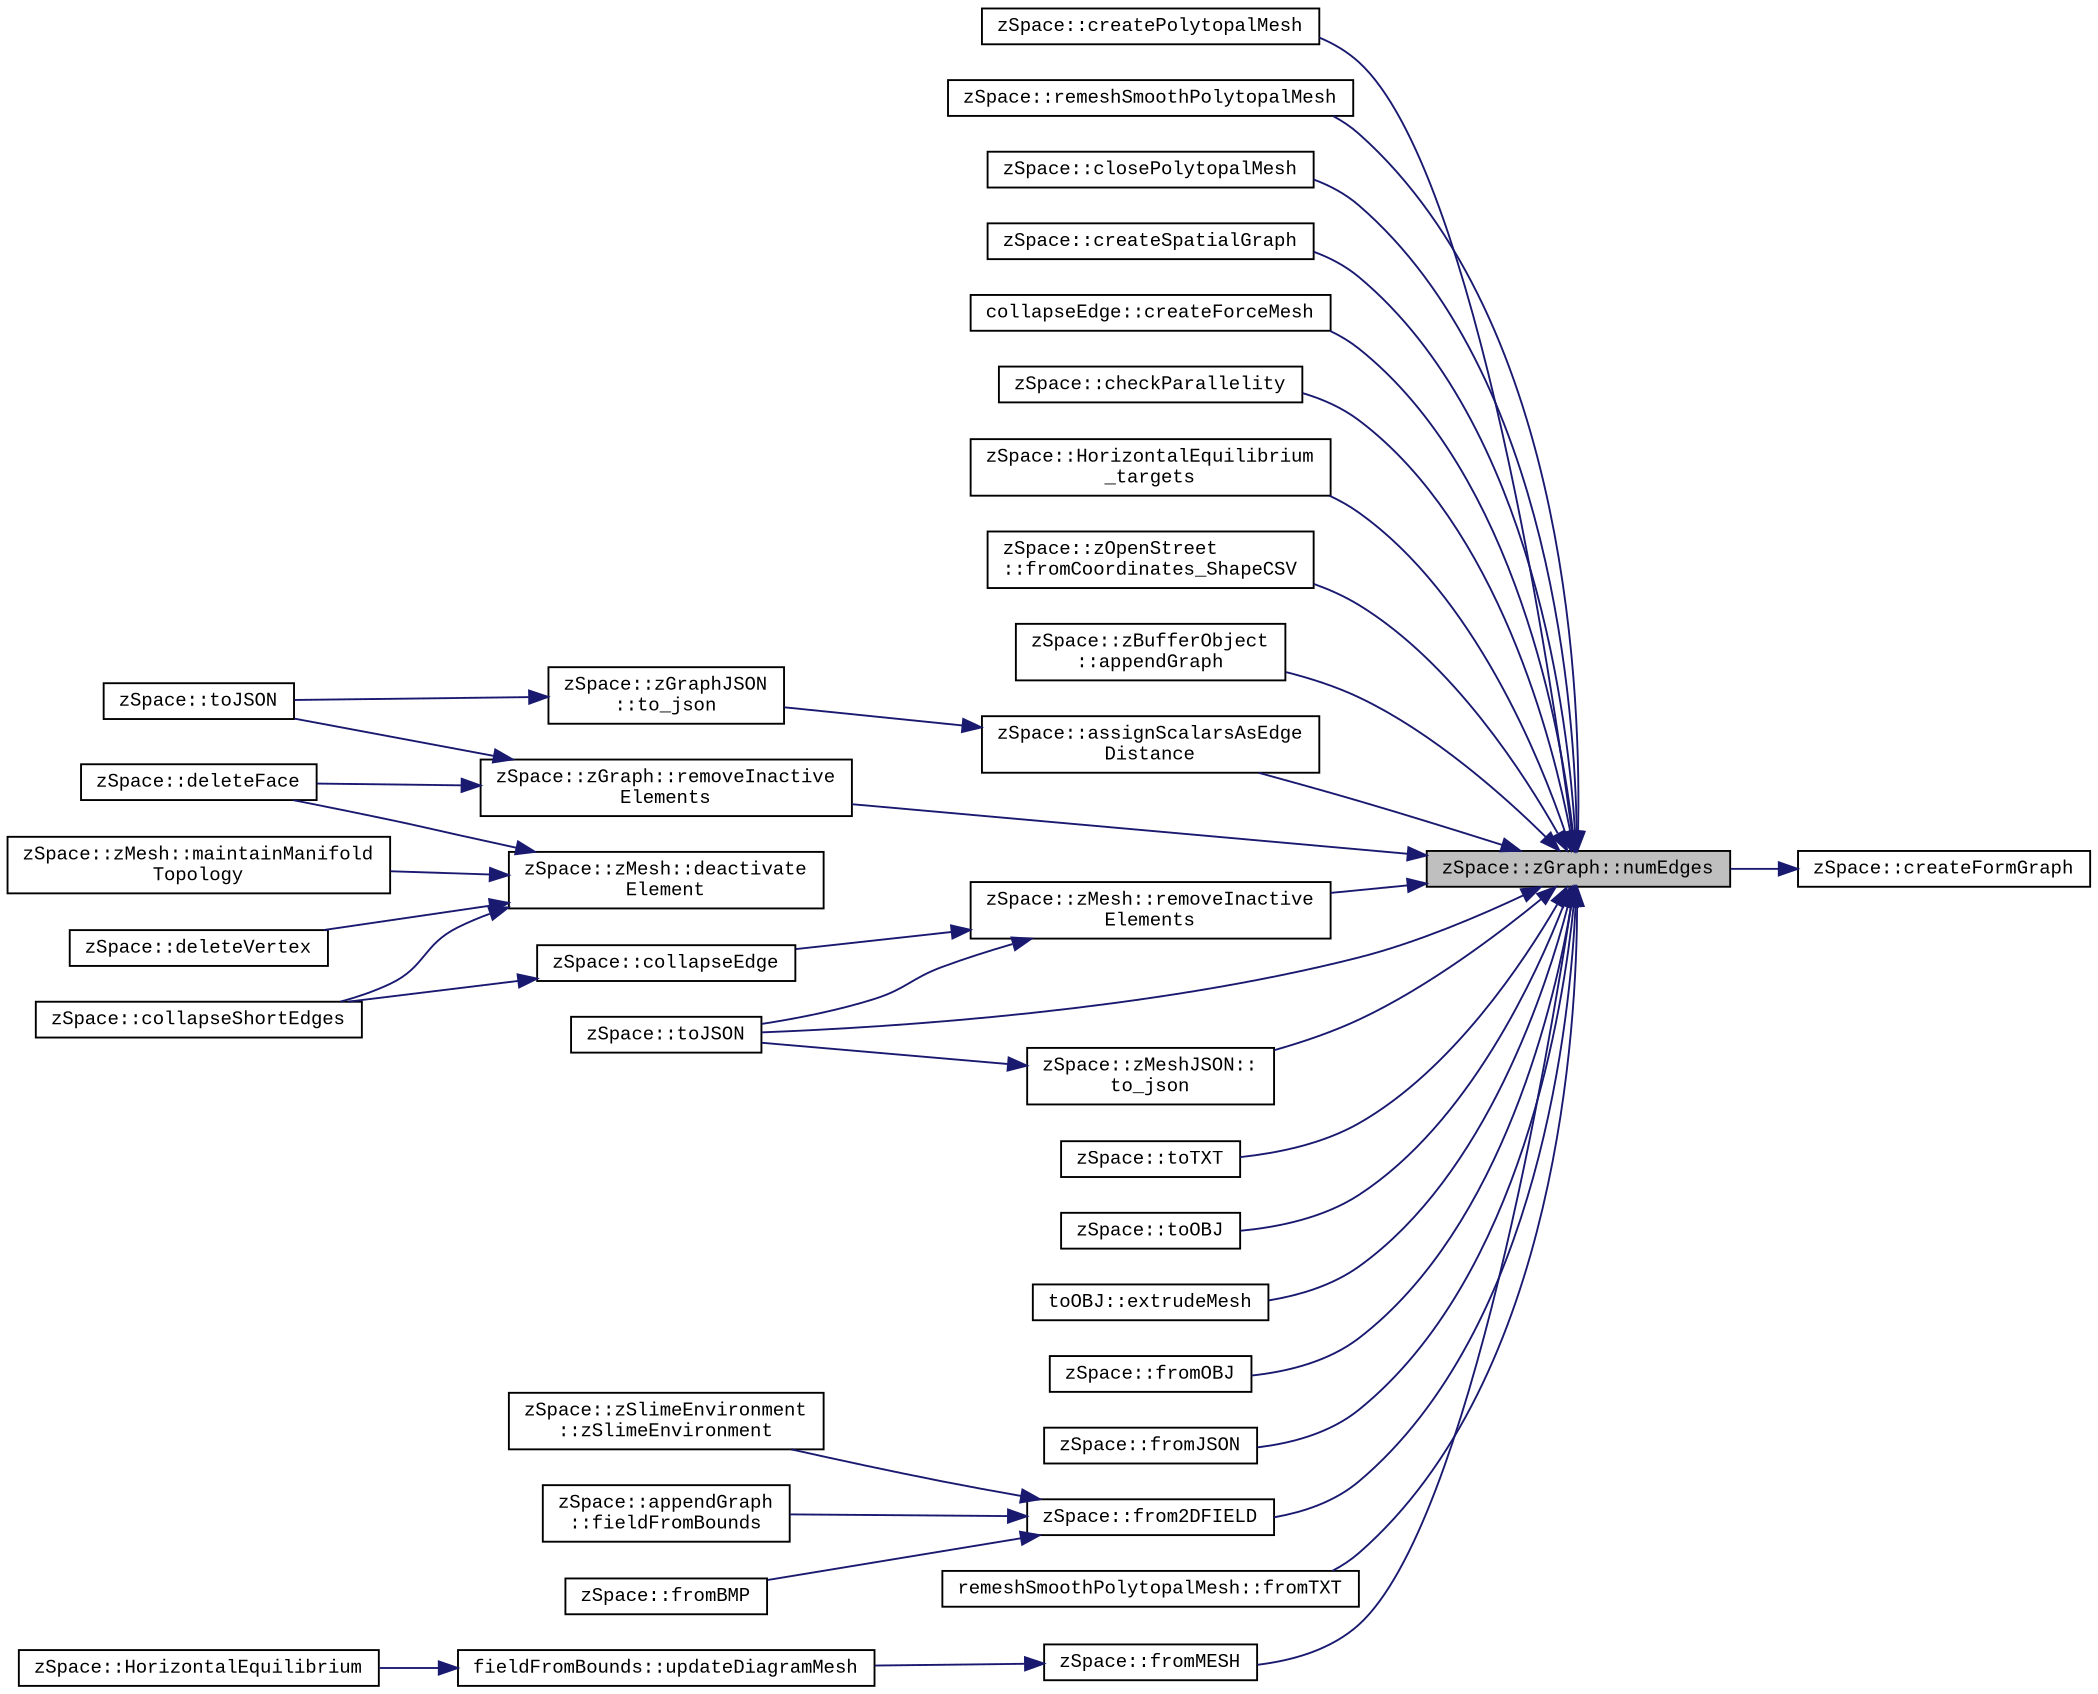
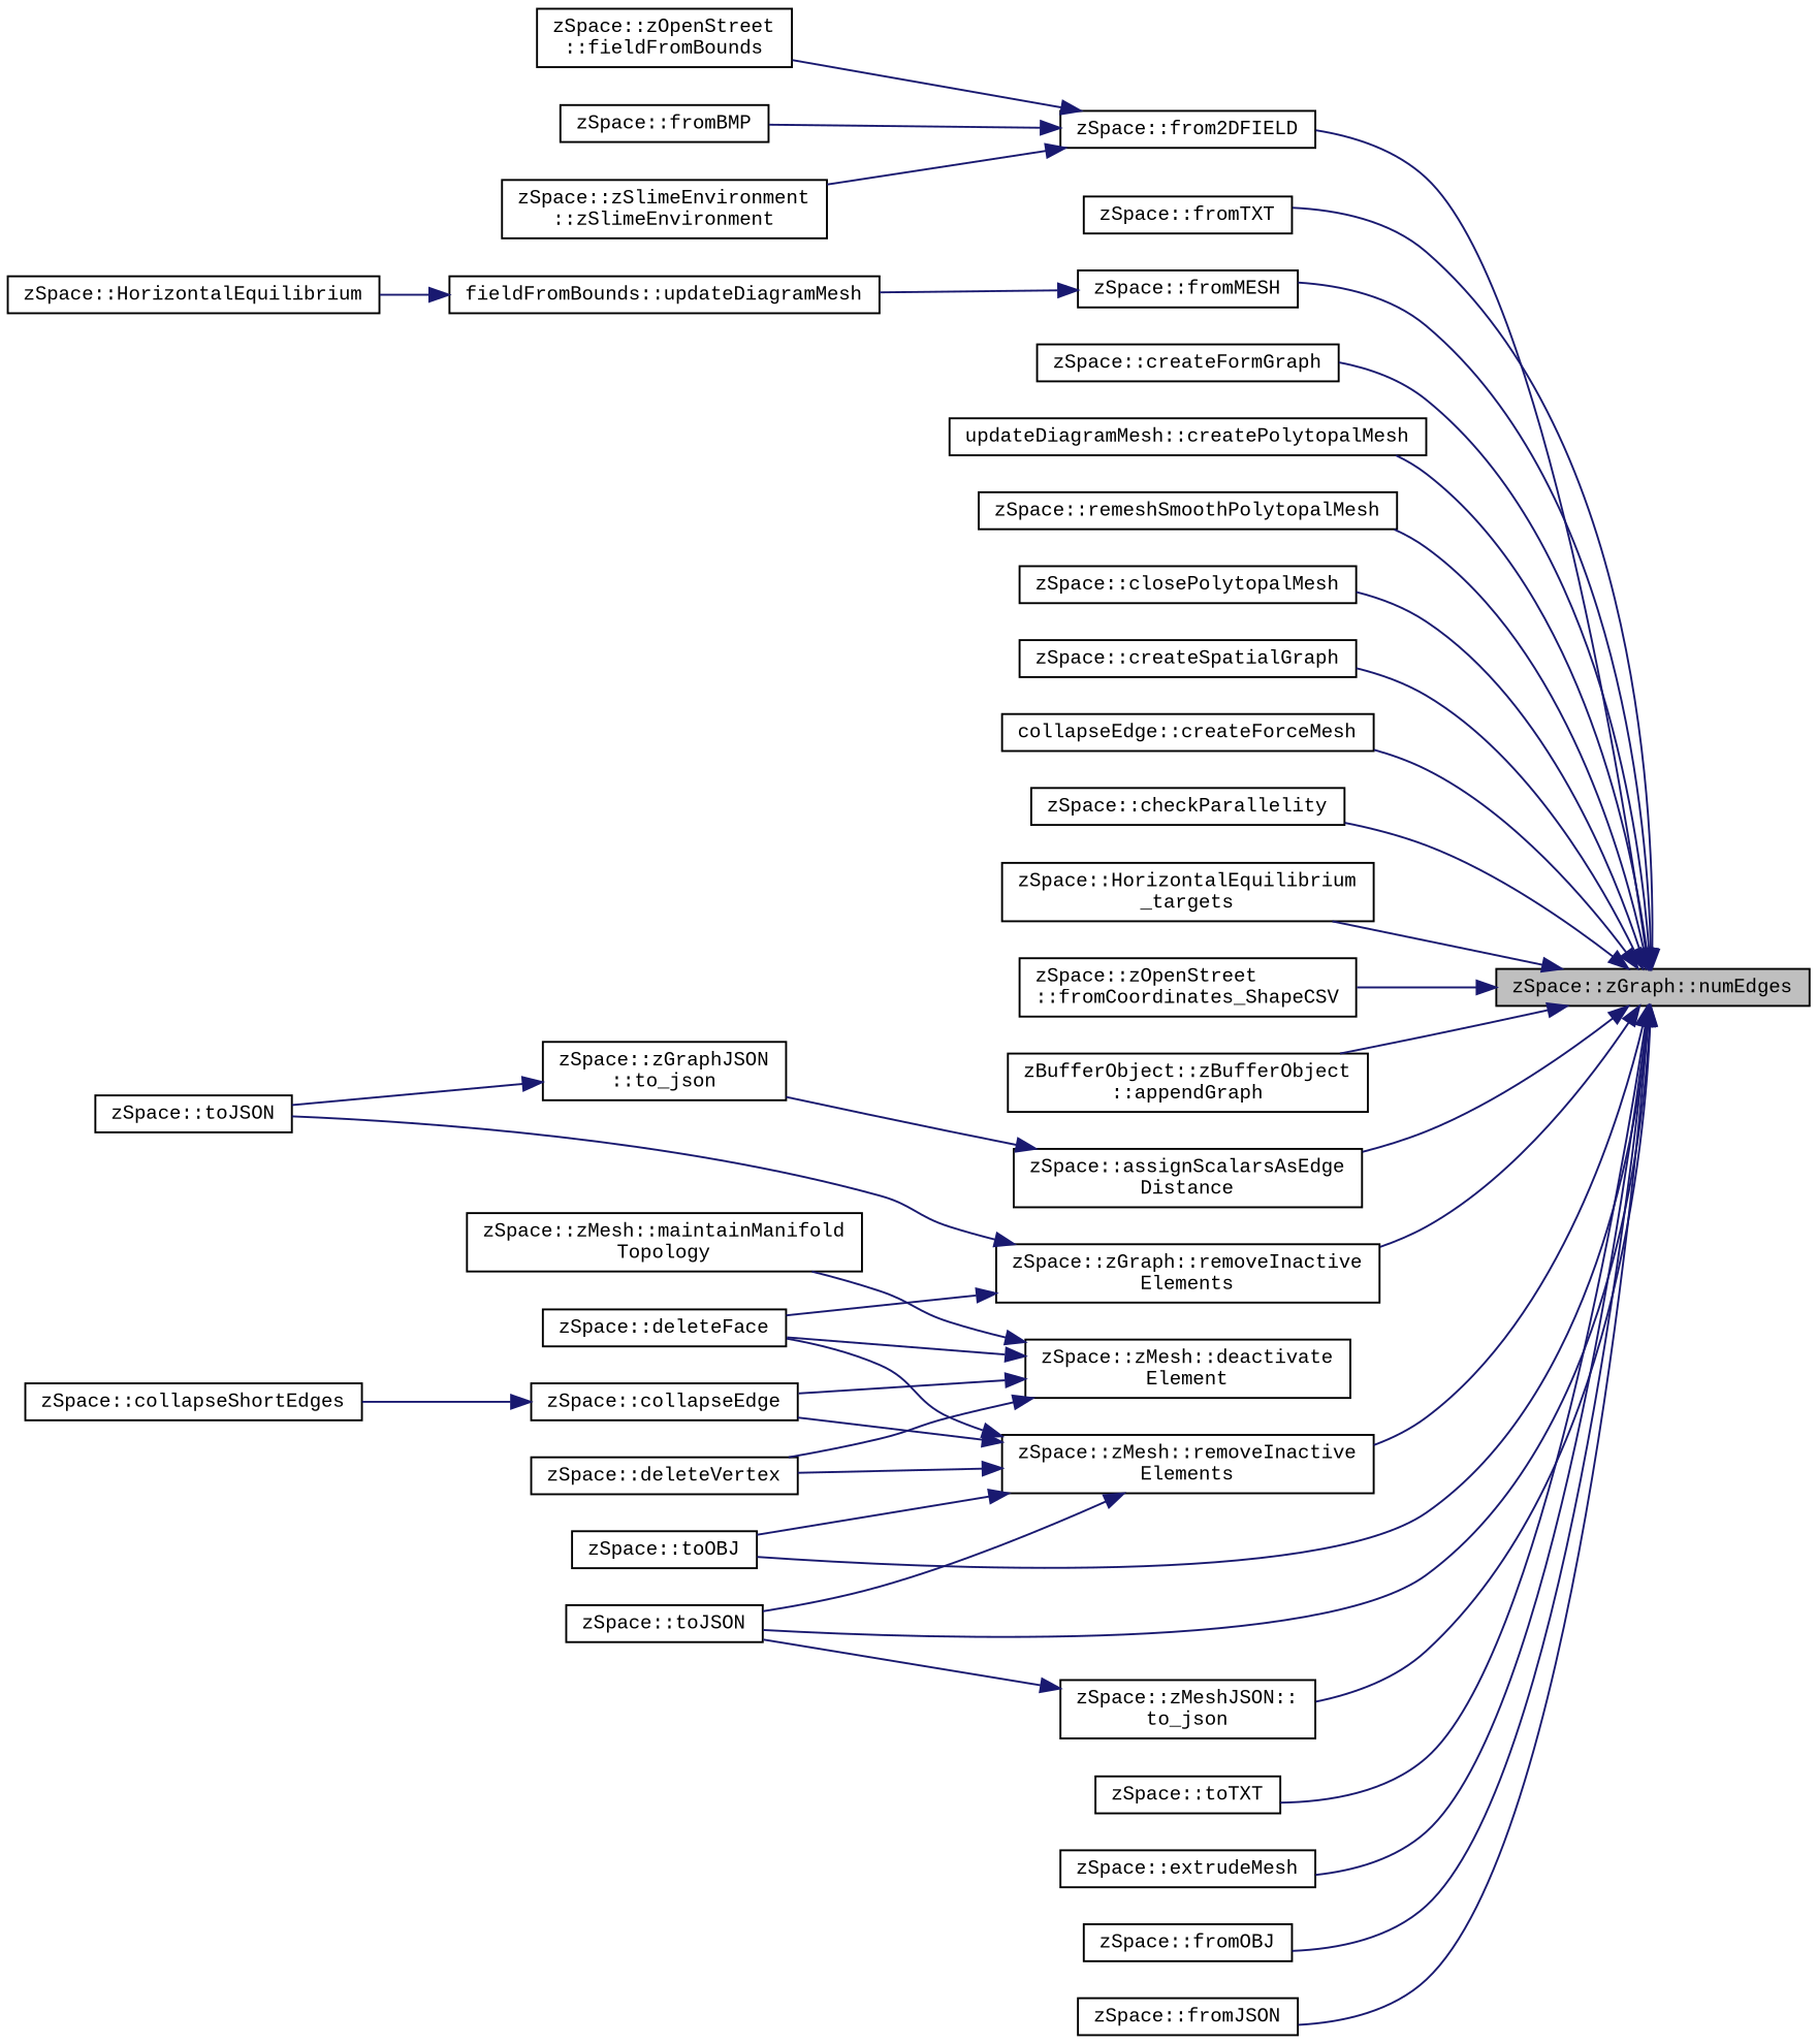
  digraph {
    fontname="Liberation Mono"
    rankdir=RL
    node [color=black fillcolor=white fontname="Liberation Mono" fontsize=10 shape=record style=filled]
    edge [color=midnightblue dir=back fontname="Liberation Mono" fontsize=10 labelfontname=Helvetica labelfontsize=10 style=solid]
    n1 [fillcolor=grey75 fontcolor=black height=0.2 label="zSpace::zGraph::numEdges" width=0.4]
    n2 [height=0.2 label="zSpace::createFormGraph" width=0.4]
-   n3 [height=0.2 label="zSpace::createPolytopalMesh" width=0.4]
+   n3 [height=0.2 label="updateDiagramMesh::createPolytopalMesh" width=0.4]
    n4 [height=0.2 label="zSpace::remeshSmoothPolytopalMesh" width=0.4]
    n5 [height=0.2 label="zSpace::closePolytopalMesh" width=0.4]
    n6 [height=0.2 label="zSpace::createSpatialGraph" width=0.4]
    n7 [height=0.2 label="collapseEdge::createForceMesh" width=0.4]
    n8 [height=0.2 label="zSpace::checkParallelity" width=0.4]
    n9 [height=0.2 label="zSpace::HorizontalEquilibrium\l_targets" width=0.4]
    n10 [height=0.2 label="zSpace::zOpenStreet\l::fromCoordinates_ShapeCSV" width=0.4]
-   n11 [height=0.2 label="zSpace::zBufferObject\l::appendGraph" width=0.4]
+   n11 [height=0.2 label="zBufferObject::zBufferObject\l::appendGraph" width=0.4]
    n12 [height=0.2 label="zSpace::assignScalarsAsEdge\lDistance" width=0.4]
    n13 [height=0.2 label="zSpace::zGraph::removeInactive\lElements" width=0.4]
    n14 [height=0.2 label="zSpace::toTXT" width=0.4]
    n15 [height=0.2 label="zSpace::zMesh::removeInactive\lElements" width=0.4]
    n16 [height=0.2 label="zSpace::toOBJ" width=0.4]
    n17 [height=0.2 label="zSpace::toJSON" width=0.4]
-   n18 [height=0.2 label="toOBJ::extrudeMesh" width=0.4]
+   n18 [height=0.2 label="zSpace::extrudeMesh" width=0.4]
    n19 [height=0.2 label="zSpace::fromOBJ" width=0.4]
    n20 [height=0.2 label="zSpace::fromJSON" width=0.4]
    n21 [height=0.2 label="zSpace::from2DFIELD" width=0.4]
-   n22 [height=0.2 label="remeshSmoothPolytopalMesh::fromTXT" width=0.4]
+   n22 [height=0.2 label="zSpace::fromTXT" width=0.4]
    n23 [height=0.2 label="zSpace::fromMESH" width=0.4]
    n24 [height=0.2 label="zSpace::zMeshJSON::\lto_json" width=0.4]
    n25 [height=0.2 label="zSpace::zGraphJSON\l::to_json" width=0.4]
    n26 [height=0.2 label="zSpace::toJSON" width=0.4]
    n27 [height=0.2 label="zSpace::deleteFace" width=0.4]
    n28 [height=0.2 label="zSpace::zMesh::deactivate\lElement" width=0.4]
    n29 [height=0.2 label="zSpace::zMesh::maintainManifold\lTopology" width=0.4]
    n30 [height=0.2 label="zSpace::deleteVertex" width=0.4]
    n31 [height=0.2 label="zSpace::collapseEdge" width=0.4]
    n32 [height=0.2 label="zSpace::zSlimeEnvironment\l::zSlimeEnvironment" width=0.4]
-   n33 [height=0.2 label="zSpace::appendGraph\l::fieldFromBounds" width=0.4]
+   n33 [height=0.2 label="zSpace::zOpenStreet\l::fieldFromBounds" width=0.4]
    n34 [height=0.2 label="zSpace::fromBMP" width=0.4]
    n35 [height=0.2 label="fieldFromBounds::updateDiagramMesh" width=0.4]
    n36 [height=0.2 label="zSpace::collapseShortEdges" width=0.4]
    n37 [height=0.2 label="zSpace::HorizontalEquilibrium" width=0.4]
-   n2 -> n1
+   n1 -> n2
    n1 -> n3
    n1 -> n4
    n1 -> n5
    n1 -> n6
    n1 -> n7
    n1 -> n8
    n1 -> n9
    n1 -> n10
    n1 -> n11
    n1 -> n12
    n1 -> n13
    n1 -> n14
    n1 -> n15
    n1 -> n16
    n1 -> n17
    n1 -> n18
    n1 -> n19
    n1 -> n20
    n1 -> n21
    n1 -> n22
    n1 -> n23
    n1 -> n24
    n12 -> n25
    n13 -> n26
    n13 -> n27
+   n15 -> n16
    n15 -> n17
+   n15 -> n27
+   n15 -> n30
    n15 -> n31
    n21 -> n32
    n21 -> n33
    n21 -> n34
    n23 -> n35
    n24 -> n17
    n25 -> n26
    n28 -> n27
    n28 -> n29
    n28 -> n30
-   n28 -> n36
+   n28 -> n31
    n31 -> n36
    n35 -> n37
  }
